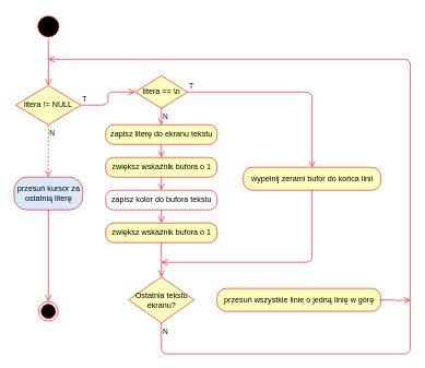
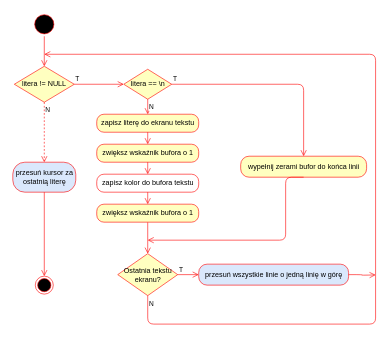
  <mxCell id="0" />
  <mxCell id="1" parent="0" />
  <mxCell id="2" value="" style="ellipse;html=1;shape=startState;fillColor=#000000;strokeColor=#ff0000;" vertex="1" parent="1"><mxGeometry x="53" y="20" width="40" height="40" as="geometry" /></mxCell>
  <mxCell id="3" value="" style="edgeStyle=orthogonalEdgeStyle;html=1;verticalAlign=bottom;endArrow=open;endSize=8;strokeColor=#ff0000;entryX=0.5;entryY=0;entryDx=0;entryDy=0;" edge="1" source="2" parent="1" target="4"><mxGeometry relative="1" as="geometry"><mxPoint x="63" y="100" as="targetPoint" /></mxGeometry></mxCell>
- <mxCell id="4" value="litera != NULL" style="rhombus;whiteSpace=wrap;html=1;fillColor=#ffffc0;strokeColor=#ff0000;" vertex="1" parent="1"><mxGeometry x="23" y="130" width="100" height="60" as="geometry" /></mxCell>
+ <mxCell id="4" value="litera != NULL" style="rhombus;whiteSpace=wrap;html=1;fillColor=#ffffc0;strokeColor=#ff0000;" vertex="1" parent="1"><mxGeometry x="23" y="110" width="100" height="60" as="geometry" /></mxCell>
  <mxCell id="5" value="T" style="edgeStyle=orthogonalEdgeStyle;html=1;align=left;verticalAlign=bottom;endArrow=open;endSize=8;strokeColor=#ff0000;entryX=0;entryY=0.5;entryDx=0;entryDy=0;exitX=1;exitY=0.5;exitDx=0;exitDy=0;" edge="1" source="4" parent="1" target="7"><mxGeometry x="-1" relative="1" as="geometry"><mxPoint x="255.5" y="150" as="targetPoint" /><mxPoint x="155.5" y="145" as="sourcePoint" /></mxGeometry></mxCell>
  <mxCell id="6" value="N" style="edgeStyle=orthogonalEdgeStyle;html=1;align=left;verticalAlign=top;endArrow=open;endSize=8;strokeColor=#ff0000;entryX=0.5;entryY=0;entryDx=0;entryDy=0;dashed=1;" edge="1" source="4" parent="1" target="26"><mxGeometry x="-1" relative="1" as="geometry"><mxPoint x="83" y="220" as="targetPoint" /></mxGeometry></mxCell>
  <mxCell id="7" value="litera == \n" style="rhombus;whiteSpace=wrap;html=1;fillColor=#ffffc0;strokeColor=#ff0000;" vertex="1" parent="1"><mxGeometry x="205.5" y="115" width="80" height="50" as="geometry" /></mxCell>
  <mxCell id="8" value="T" style="edgeStyle=orthogonalEdgeStyle;html=1;align=left;verticalAlign=bottom;endArrow=open;endSize=8;strokeColor=#ff0000;entryX=0.5;entryY=0;entryDx=0;entryDy=0;" edge="1" source="7" parent="1" target="12"><mxGeometry x="-1" relative="1" as="geometry"><mxPoint x="355.5" y="220" as="targetPoint" /></mxGeometry></mxCell>
  <mxCell id="9" value="N" style="edgeStyle=orthogonalEdgeStyle;html=1;align=left;verticalAlign=top;endArrow=open;endSize=8;strokeColor=#ff0000;entryX=0.5;entryY=0;entryDx=0;entryDy=0;" edge="1" source="7" parent="1" target="10"><mxGeometry x="-1" relative="1" as="geometry"><mxPoint x="245.5" y="270" as="targetPoint" /></mxGeometry></mxCell>
  <mxCell id="10" value="zapisz literę do ekranu tekstu" style="rounded=1;whiteSpace=wrap;html=1;arcSize=40;fontColor=#000000;fillColor=#ffffc0;strokeColor=#ff0000;" vertex="1" parent="1"><mxGeometry x="160.5" y="190" width="170" height="30" as="geometry" /></mxCell>
  <mxCell id="11" value="" style="edgeStyle=orthogonalEdgeStyle;html=1;verticalAlign=bottom;endArrow=open;endSize=8;strokeColor=#ff0000;entryX=0.5;entryY=0;entryDx=0;entryDy=0;exitX=0.5;exitY=1;exitDx=0;exitDy=0;" edge="1" source="21" parent="1" target="14"><mxGeometry relative="1" as="geometry"><mxPoint x="245.5" y="430" as="targetPoint" /><mxPoint x="245.5" y="420" as="sourcePoint" /></mxGeometry></mxCell>
- <mxCell id="12" value="wypełnij zerami bufor do końca linii" style="rounded=1;whiteSpace=wrap;html=1;arcSize=40;fontColor=#000000;fillColor=#ffffc0;strokeColor=#ff0000;" vertex="1" parent="1"><mxGeometry x="370.5" y="255" width="210" height="35" as="geometry" /></mxCell>
+ <mxCell id="12" value="wypełnij zerami bufor do końca linii" style="rounded=1;whiteSpace=wrap;html=1;arcSize=40;fontColor=#000000;fillColor=#ffffc0;strokeColor=#ff0000;" vertex="1" parent="1"><mxGeometry x="400.5" y="260" width="210" height="35" as="geometry" /></mxCell>
  <mxCell id="13" value="" style="edgeStyle=orthogonalEdgeStyle;html=1;verticalAlign=bottom;endArrow=open;endSize=8;strokeColor=#ff0000;exitX=0.5;exitY=1;exitDx=0;exitDy=0;" edge="1" source="12" parent="1"><mxGeometry relative="1" as="geometry"><mxPoint x="245.5" y="400" as="targetPoint" /><mxPoint x="505.5" y="280" as="sourcePoint" /><Array as="points"><mxPoint x="475.5" y="400" /></Array></mxGeometry></mxCell>
  <mxCell id="14" value="Ostatnia tekstu ekranu?" style="rhombus;whiteSpace=wrap;html=1;fillColor=#ffffc0;strokeColor=#ff0000;" vertex="1" parent="1"><mxGeometry x="195.5" y="422.5" width="100" height="70" as="geometry" /></mxCell>
+ <mxCell id="15" value="T" style="edgeStyle=orthogonalEdgeStyle;html=1;align=left;verticalAlign=bottom;endArrow=open;endSize=8;strokeColor=#ff0000;entryX=0;entryY=0.5;entryDx=0;entryDy=0;" edge="1" source="14" parent="1" target="23"><mxGeometry x="-1" relative="1" as="geometry"><mxPoint x="313.5" y="490" as="targetPoint" /></mxGeometry></mxCell>
  <mxCell id="16" value="N" style="edgeStyle=orthogonalEdgeStyle;html=1;align=left;verticalAlign=top;endArrow=open;endSize=8;strokeColor=#ff0000;" edge="1" source="14" parent="1"><mxGeometry x="-1" relative="1" as="geometry"><mxPoint x="73" y="90" as="targetPoint" /><Array as="points"><mxPoint x="245.5" y="540" /><mxPoint x="625.5" y="540" /></Array></mxGeometry></mxCell>
  <mxCell id="17" value="zwiększ wskaźnik bufora o 1" style="rounded=1;whiteSpace=wrap;html=1;arcSize=40;fontColor=#000000;fillColor=#ffffc0;strokeColor=#ff0000;" vertex="1" parent="1"><mxGeometry x="160.5" y="240" width="170" height="30" as="geometry" /></mxCell>
  <mxCell id="18" value="" style="edgeStyle=orthogonalEdgeStyle;html=1;verticalAlign=bottom;endArrow=open;endSize=8;strokeColor=#ff0000;exitX=0.5;exitY=1;exitDx=0;exitDy=0;entryX=0.5;entryY=0;entryDx=0;entryDy=0;" edge="1" parent="1" source="10" target="17"><mxGeometry relative="1" as="geometry"><mxPoint x="175.5" y="240" as="targetPoint" /><mxPoint x="90.5" y="250" as="sourcePoint" /></mxGeometry></mxCell>
  <mxCell id="19" value="zapisz kolor do bufora tekstu" style="rounded=1;whiteSpace=wrap;html=1;arcSize=40;fontColor=#000000;fillColor=#ffffff;strokeColor=#ff0000;" vertex="1" parent="1"><mxGeometry x="160.5" y="290" width="170" height="30" as="geometry" /></mxCell>
  <mxCell id="20" value="" style="edgeStyle=orthogonalEdgeStyle;html=1;verticalAlign=bottom;endArrow=open;endSize=8;strokeColor=#ff0000;exitX=0.5;exitY=1;exitDx=0;exitDy=0;entryX=0.5;entryY=0;entryDx=0;entryDy=0;" edge="1" parent="1" target="19" source="17"><mxGeometry relative="1" as="geometry"><mxPoint x="175.5" y="320" as="targetPoint" /><mxPoint x="245.5" y="300" as="sourcePoint" /></mxGeometry></mxCell>
  <mxCell id="21" value="zwiększ wskaźnik bufora o 1" style="rounded=1;whiteSpace=wrap;html=1;arcSize=40;fontColor=#000000;fillColor=#ffffc0;strokeColor=#ff0000;" vertex="1" parent="1"><mxGeometry x="160.5" y="340" width="170" height="30" as="geometry" /></mxCell>
  <mxCell id="22" value="" style="edgeStyle=orthogonalEdgeStyle;html=1;verticalAlign=bottom;endArrow=open;endSize=8;strokeColor=#ff0000;exitX=0.5;exitY=1;exitDx=0;exitDy=0;entryX=0.5;entryY=0;entryDx=0;entryDy=0;" edge="1" parent="1" target="21" source="19"><mxGeometry relative="1" as="geometry"><mxPoint x="175.5" y="345" as="targetPoint" /><mxPoint x="245.5" y="325" as="sourcePoint" /></mxGeometry></mxCell>
- <mxCell id="23" value="przesuń wszystkie linie o jedną linię w górę" style="rounded=1;whiteSpace=wrap;html=1;arcSize=40;fontColor=#000000;fillColor=#ffffc0;strokeColor=#ff0000;" vertex="1" parent="1"><mxGeometry x="330.5" y="440" width="250" height="35" as="geometry" /></mxCell>
+ <mxCell id="23" value="przesuń wszystkie linie o jedną linię w górę" style="rounded=1;whiteSpace=wrap;html=1;arcSize=40;fontColor=#000000;fillColor=#dae8fc;strokeColor=#ff0000;" vertex="1" parent="1"><mxGeometry x="330.5" y="440" width="250" height="35" as="geometry" /></mxCell>
  <mxCell id="24" value="" style="edgeStyle=orthogonalEdgeStyle;html=1;verticalAlign=bottom;endArrow=open;endSize=8;strokeColor=#ff0000;exitX=1;exitY=0.5;exitDx=0;exitDy=0;" edge="1" parent="1" source="23"><mxGeometry relative="1" as="geometry"><mxPoint x="625.5" y="458" as="targetPoint" /><mxPoint x="585.5" y="465" as="sourcePoint" /></mxGeometry></mxCell>
  <mxCell id="25" value="" style="ellipse;html=1;shape=endState;fillColor=#000000;strokeColor=#ff0000;" vertex="1" parent="1"><mxGeometry x="58" y="460" width="30" height="30" as="geometry" /></mxCell>
  <mxCell id="26" value="przesuń kursor za ostatnią literę" style="rounded=1;whiteSpace=wrap;html=1;arcSize=40;fontColor=#000000;fillColor=#dae8fc;strokeColor=#ff0000;" vertex="1" parent="1"><mxGeometry x="20.5" y="270" width="105" height="50" as="geometry" /></mxCell>
  <mxCell id="27" value="" style="edgeStyle=orthogonalEdgeStyle;html=1;verticalAlign=bottom;endArrow=open;endSize=8;strokeColor=#ff0000;exitX=0.5;exitY=1;exitDx=0;exitDy=0;entryX=0.5;entryY=0;entryDx=0;entryDy=0;" edge="1" parent="1" source="26" target="25"><mxGeometry relative="1" as="geometry"><mxPoint x="83.5" y="350" as="targetPoint" /><mxPoint x="30.5" y="170" as="sourcePoint" /></mxGeometry></mxCell>
